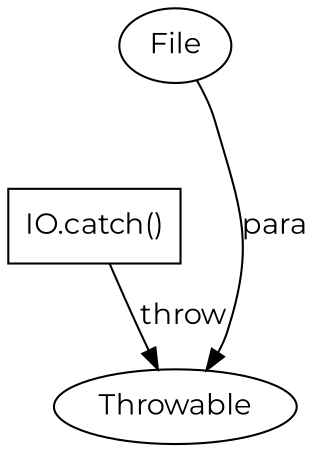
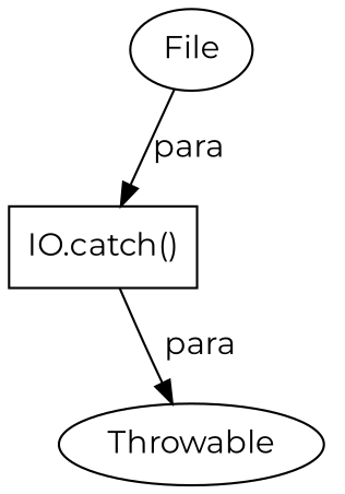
  digraph {
    fontname=Montserrat
    node [fontname=Montserrat shape=ellipse]
    edge [fontname=Montserrat style=solid]
    n1 [label="IO.catch()" shape=box]
    n2 [label=Throwable]
    n3 [label=File]
-   n1 -> n2 [label=throw]
-   n3 -> n2 [label=para]
+   n1 -> n2 [label=para]
+   n3 -> n1 [label=para]
  }
